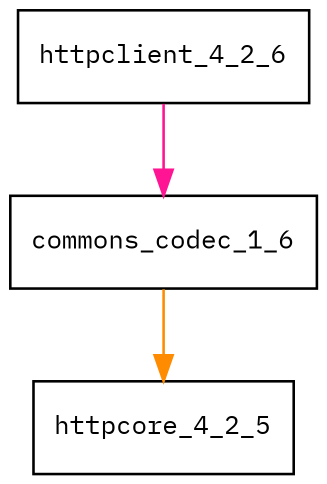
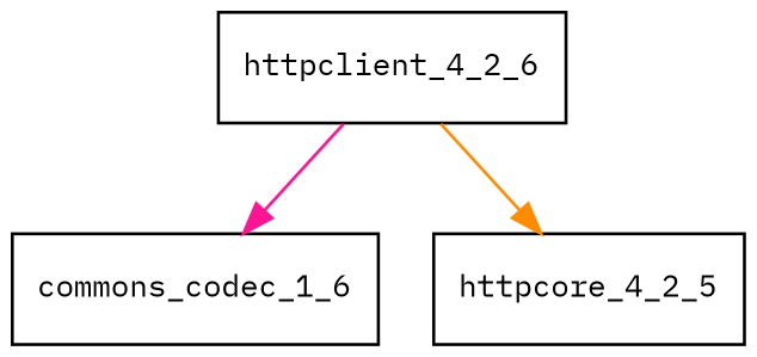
  digraph {
    fontname="IBM Plex Mono"
    node [fontname="IBM Plex Mono" fontsize=10.0 shape=box]
    edge [fontname="IBM Plex Mono"]
    httpclient_4_2_6
    commons_codec_1_6
    httpcore_4_2_5
    httpclient_4_2_6 -> commons_codec_1_6 [color=deeppink]
-   commons_codec_1_6 -> httpcore_4_2_5 [color=darkorange]
+   httpclient_4_2_6 -> httpcore_4_2_5 [color=darkorange]
  }
